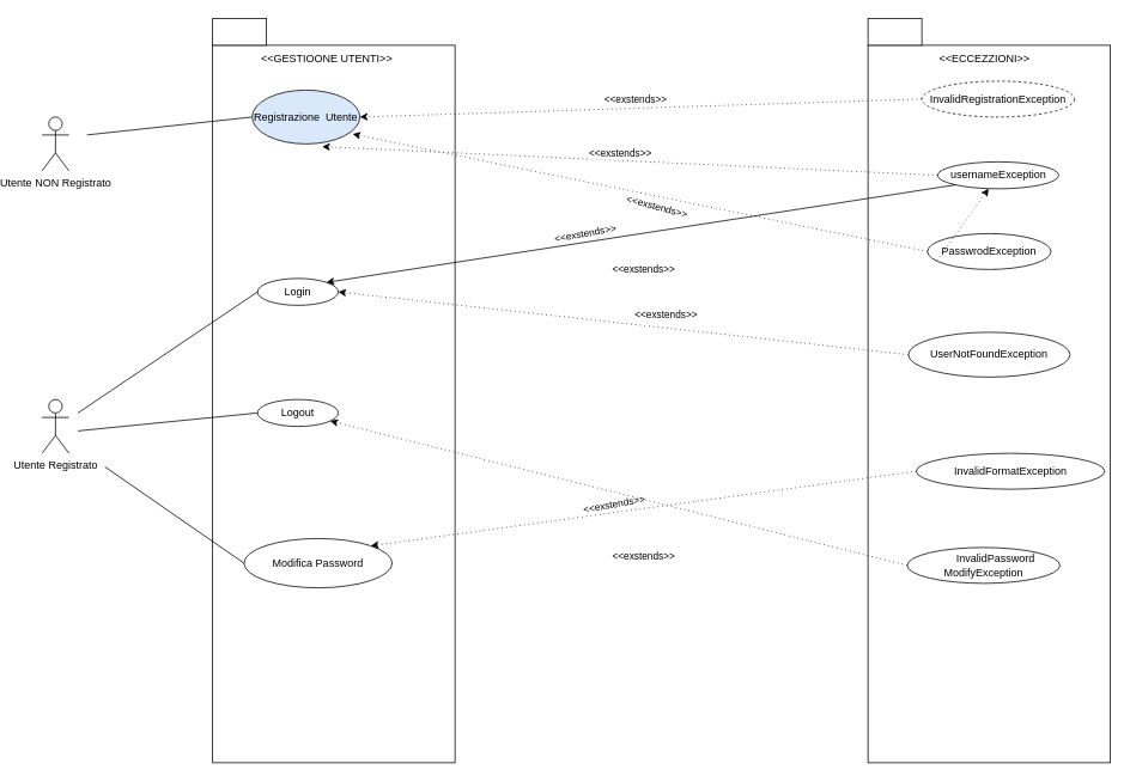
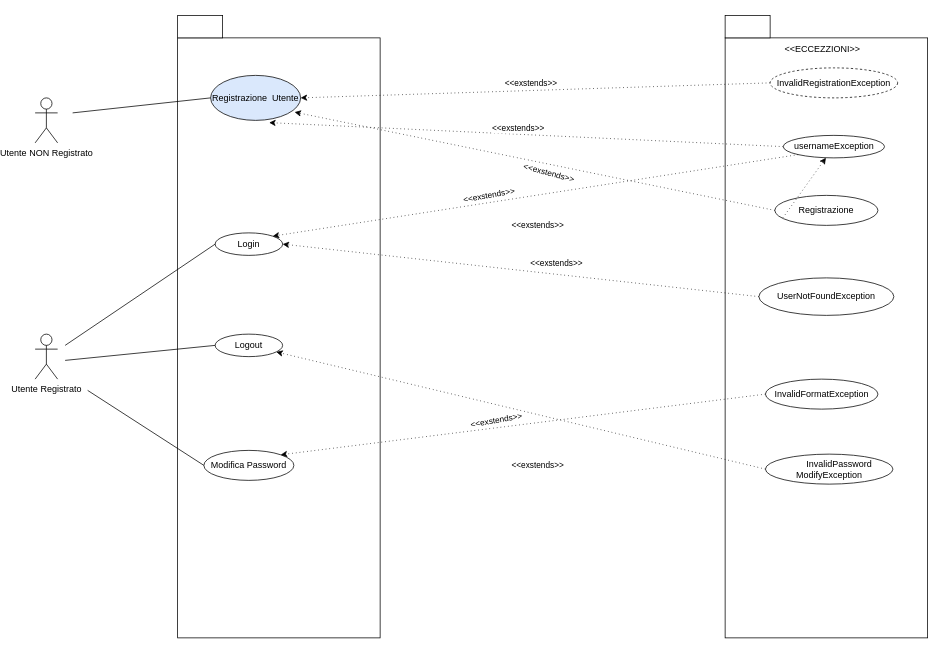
  <mxCell id="0" />
  <mxCell id="1" parent="0" />
  <mxCell id="2" value="Utente NON Registrato" style="shape=umlActor;verticalLabelPosition=bottom;verticalAlign=top;html=1;outlineConnect=0;" vertex="1" parent="1"><mxGeometry x="20" y="130" width="30" height="60" as="geometry" /></mxCell>
  <mxCell id="3" value="Utente Registrato" style="shape=umlActor;verticalLabelPosition=bottom;verticalAlign=top;html=1;outlineConnect=0;" vertex="1" parent="1"><mxGeometry x="20" y="445" width="30" height="60" as="geometry" /></mxCell>
  <mxCell id="4" value="" style="rounded=0;whiteSpace=wrap;html=1;" vertex="1" parent="1"><mxGeometry x="210" y="50" width="270" height="800" as="geometry" /></mxCell>
  <mxCell id="5" value="&lt;span&gt;Registrazione&amp;nbsp;&lt;/span&gt;&lt;span&gt;&#09;&lt;/span&gt;&lt;span&gt;Utente&lt;/span&gt;" style="ellipse;whiteSpace=wrap;html=1;fillColor=#dae8fc;" vertex="1" parent="1"><mxGeometry x="254" y="100" width="120" height="60" as="geometry" /></mxCell>
  <mxCell id="6" value="Login" style="ellipse;whiteSpace=wrap;html=1;" vertex="1" parent="1"><mxGeometry x="260" y="310" width="90" height="30" as="geometry" /></mxCell>
  <mxCell id="7" value="Logout" style="ellipse;whiteSpace=wrap;html=1;" vertex="1" parent="1"><mxGeometry x="260" y="445" width="90" height="30" as="geometry" /></mxCell>
- <mxCell id="8" value="Modifica Password" style="ellipse;whiteSpace=wrap;html=1;" vertex="1" parent="1"><mxGeometry x="245" y="600" width="165" height="55" as="geometry" /></mxCell>
- <mxCell id="9" value="&amp;lt;&amp;lt;GESTIOONE UTENTI&amp;gt;&amp;gt;" style="text;html=1;strokeColor=none;fillColor=none;align=center;verticalAlign=middle;whiteSpace=wrap;rounded=0;" vertex="1" parent="1"><mxGeometry x="260" y="50" width="155" height="30" as="geometry" /></mxCell>
+ <mxCell id="8" value="Modifica Password" style="ellipse;whiteSpace=wrap;html=1;" vertex="1" parent="1"><mxGeometry x="245" y="600" width="120" height="40" as="geometry" /></mxCell>
  <mxCell id="10" value="" style="rounded=0;whiteSpace=wrap;html=1;" vertex="1" parent="1"><mxGeometry x="210" y="20" width="60" height="30" as="geometry" /></mxCell>
  <mxCell id="11" value="" style="endArrow=none;html=1;rounded=0;entryX=0;entryY=0.5;entryDx=0;entryDy=0;" edge="1" parent="1" target="5"><mxGeometry width="50" height="50" relative="1" as="geometry"><mxPoint x="70" y="150" as="sourcePoint" /><mxPoint x="230" y="360" as="targetPoint" /></mxGeometry></mxCell>
  <mxCell id="12" value="" style="endArrow=none;html=1;rounded=0;entryX=0;entryY=0.5;entryDx=0;entryDy=0;" edge="1" parent="1" target="6"><mxGeometry width="50" height="50" relative="1" as="geometry"><mxPoint x="60" y="460" as="sourcePoint" /><mxPoint x="110" y="410" as="targetPoint" /></mxGeometry></mxCell>
  <mxCell id="13" value="" style="endArrow=none;html=1;rounded=0;entryX=0;entryY=0.5;entryDx=0;entryDy=0;" edge="1" parent="1" target="7"><mxGeometry width="50" height="50" relative="1" as="geometry"><mxPoint x="60" y="480" as="sourcePoint" /><mxPoint x="230" y="360" as="targetPoint" /></mxGeometry></mxCell>
  <mxCell id="14" value="" style="endArrow=none;html=1;rounded=0;entryX=0;entryY=0.5;entryDx=0;entryDy=0;" edge="1" parent="1" target="8"><mxGeometry width="50" height="50" relative="1" as="geometry"><mxPoint x="90" y="520" as="sourcePoint" /><mxPoint x="230" y="360" as="targetPoint" /></mxGeometry></mxCell>
  <mxCell id="15" value="" style="rounded=0;whiteSpace=wrap;html=1;" vertex="1" parent="1"><mxGeometry x="940" y="50" width="270" height="800" as="geometry" /></mxCell>
  <mxCell id="16" value="" style="rounded=0;whiteSpace=wrap;html=1;" vertex="1" parent="1"><mxGeometry x="940" y="20" width="60" height="30" as="geometry" /></mxCell>
  <mxCell id="17" value="&amp;lt;&amp;lt;ECCEZZIONI&amp;gt;&amp;gt;" style="text;html=1;strokeColor=none;fillColor=none;align=center;verticalAlign=middle;whiteSpace=wrap;rounded=0;" vertex="1" parent="1"><mxGeometry x="1000" y="40" width="140" height="50" as="geometry" /></mxCell>
  <mxCell id="18" value="InvalidRegistrationException" style="ellipse;whiteSpace=wrap;html=1;dashed=1;" vertex="1" parent="1"><mxGeometry x="1000" y="90" width="170" height="40" as="geometry" /></mxCell>
  <mxCell id="19" value="usernameException" style="ellipse;whiteSpace=wrap;html=1;" vertex="1" parent="1"><mxGeometry x="1017.5" y="180" width="135" height="30" as="geometry" /></mxCell>
- <mxCell id="20" value="PasswrodException" style="ellipse;whiteSpace=wrap;html=1;" vertex="1" parent="1"><mxGeometry x="1006.25" y="260" width="137.5" height="40" as="geometry" /></mxCell>
+ <mxCell id="20" value="Registrazione" style="ellipse;whiteSpace=wrap;html=1;" vertex="1" parent="1"><mxGeometry x="1006.25" y="260" width="137.5" height="40" as="geometry" /></mxCell>
  <mxCell id="21" value="" style="endArrow=classic;html=1;rounded=0;dashed=1;dashPattern=1 4;entryX=1;entryY=0.5;entryDx=0;entryDy=0;exitX=0;exitY=0.5;exitDx=0;exitDy=0;" edge="1" parent="1" source="18" target="5"><mxGeometry width="50" height="50" relative="1" as="geometry"><mxPoint x="690" y="440" as="sourcePoint" /><mxPoint x="740" y="390" as="targetPoint" /></mxGeometry></mxCell>
  <mxCell id="22" value="&amp;lt;&amp;lt;exstends&amp;gt;&amp;gt;" style="edgeLabel;html=1;align=center;verticalAlign=middle;resizable=0;points=[];" vertex="1" connectable="0" parent="21"><mxGeometry x="-0.166" y="2" relative="1" as="geometry"><mxPoint x="-59" y="-10" as="offset" /></mxGeometry></mxCell>
  <mxCell id="23" value="UserNotFoundException" style="ellipse;whiteSpace=wrap;html=1;" vertex="1" parent="1"><mxGeometry x="985" y="370" width="180" height="50" as="geometry" /></mxCell>
- <mxCell id="24" value="InvalidFormatException" style="ellipse;whiteSpace=wrap;html=1;" vertex="1" parent="1"><mxGeometry x="993.75" y="505" width="210" height="40" as="geometry" /></mxCell>
- <mxCell id="25" value="&lt;span style=&quot;white-space: pre&quot;&gt;&#09;&lt;/span&gt;InvalidPassword ModifyException" style="ellipse;whiteSpace=wrap;html=1;" vertex="1" parent="1"><mxGeometry x="983.75" y="610" width="170" height="40" as="geometry" /></mxCell>
+ <mxCell id="24" value="InvalidFormatException" style="ellipse;whiteSpace=wrap;html=1;" vertex="1" parent="1"><mxGeometry x="993.75" y="505" width="150" height="40" as="geometry" /></mxCell>
+ <mxCell id="25" value="&lt;span style=&quot;white-space: pre&quot;&gt;&#09;&lt;/span&gt;InvalidPassword ModifyException" style="ellipse;whiteSpace=wrap;html=1;" vertex="1" parent="1"><mxGeometry x="993.75" y="605" width="170" height="40" as="geometry" /></mxCell>
  <mxCell id="26" value="" style="endArrow=classic;html=1;rounded=0;dashed=1;dashPattern=1 4;exitX=0;exitY=0.5;exitDx=0;exitDy=0;entryX=0.65;entryY=1.05;entryDx=0;entryDy=0;entryPerimeter=0;" edge="1" parent="1" source="19" target="5"><mxGeometry width="50" height="50" relative="1" as="geometry"><mxPoint x="740" y="350" as="sourcePoint" /><mxPoint x="790" y="300" as="targetPoint" /></mxGeometry></mxCell>
  <mxCell id="27" value="&amp;lt;&amp;lt;exstends&amp;gt;&amp;gt;" style="edgeLabel;html=1;align=center;verticalAlign=middle;resizable=0;points=[];" vertex="1" connectable="0" parent="26"><mxGeometry x="0.031" y="2" relative="1" as="geometry"><mxPoint y="-10" as="offset" /></mxGeometry></mxCell>
  <mxCell id="28" value="" style="endArrow=classic;html=1;rounded=0;dashed=1;dashPattern=1 4;entryX=0.933;entryY=0.817;entryDx=0;entryDy=0;entryPerimeter=0;exitX=0;exitY=0.5;exitDx=0;exitDy=0;" edge="1" parent="1" source="20" target="5"><mxGeometry width="50" height="50" relative="1" as="geometry"><mxPoint x="870" y="350" as="sourcePoint" /><mxPoint x="920" y="300" as="targetPoint" /></mxGeometry></mxCell>
  <mxCell id="29" value="&lt;span style=&quot;font-size: 11px&quot;&gt;&amp;lt;&amp;lt;exstends&amp;gt;&amp;gt;&lt;/span&gt;" style="text;html=1;align=center;verticalAlign=middle;resizable=0;points=[];autosize=1;strokeColor=none;fillColor=none;rotation=15;" vertex="1" parent="1"><mxGeometry x="660" y="220" width="90" height="20" as="geometry" /></mxCell>
- <mxCell id="30" value="" style="endArrow=classic;html=1;rounded=0;dashed=0;dashPattern=1 4;entryX=1;entryY=0;entryDx=0;entryDy=0;exitX=0;exitY=1;exitDx=0;exitDy=0;" edge="1" parent="1" source="19" target="6"><mxGeometry width="50" height="50" relative="1" as="geometry"><mxPoint x="870" y="350" as="sourcePoint" /><mxPoint x="920" y="300" as="targetPoint" /></mxGeometry></mxCell>
+ <mxCell id="30" value="" style="endArrow=classic;html=1;rounded=0;dashed=1;dashPattern=1 4;entryX=1;entryY=0;entryDx=0;entryDy=0;exitX=0;exitY=1;exitDx=0;exitDy=0;" edge="1" parent="1" source="19" target="6"><mxGeometry width="50" height="50" relative="1" as="geometry"><mxPoint x="870" y="350" as="sourcePoint" /><mxPoint x="920" y="300" as="targetPoint" /></mxGeometry></mxCell>
  <mxCell id="31" value="&amp;lt;&amp;lt;exstends&amp;gt;&amp;gt;" style="edgeLabel;html=1;align=center;verticalAlign=middle;resizable=0;points=[];rotation=-10;" vertex="1" connectable="0" parent="30"><mxGeometry x="0.176" y="-4" relative="1" as="geometry"><mxPoint y="-6" as="offset" /></mxGeometry></mxCell>
  <mxCell id="32" value="" style="endArrow=classic;html=1;rounded=0;dashed=1;dashPattern=1 4;exitX=0.078;exitY=0.75;exitDx=0;exitDy=0;exitPerimeter=0;" edge="1" parent="1" source="20" target="19"><mxGeometry width="50" height="50" relative="1" as="geometry"><mxPoint x="470" y="350" as="sourcePoint" /><mxPoint x="520" y="300" as="targetPoint" /></mxGeometry></mxCell>
  <mxCell id="33" value="&lt;span style=&quot;font-size: 11px&quot;&gt;&amp;lt;&amp;lt;exstends&amp;gt;&amp;gt;&lt;/span&gt;" style="text;html=1;align=center;verticalAlign=middle;resizable=0;points=[];autosize=1;strokeColor=none;fillColor=none;" vertex="1" parent="1"><mxGeometry x="645" y="290" width="90" height="20" as="geometry" /></mxCell>
  <mxCell id="34" value="" style="endArrow=classic;html=1;rounded=0;dashed=1;dashPattern=1 4;entryX=1;entryY=0.5;entryDx=0;entryDy=0;exitX=0;exitY=0.5;exitDx=0;exitDy=0;" edge="1" parent="1" source="23" target="6"><mxGeometry width="50" height="50" relative="1" as="geometry"><mxPoint x="510" y="465" as="sourcePoint" /><mxPoint x="560" y="415" as="targetPoint" /></mxGeometry></mxCell>
  <mxCell id="35" value="&lt;span style=&quot;font-size: 11px&quot;&gt;&amp;lt;&amp;lt;exstends&amp;gt;&amp;gt;&lt;/span&gt;" style="text;html=1;align=center;verticalAlign=middle;resizable=0;points=[];autosize=1;strokeColor=none;fillColor=none;" vertex="1" parent="1"><mxGeometry x="670" y="340" width="90" height="20" as="geometry" /></mxCell>
  <mxCell id="36" value="" style="endArrow=classic;html=1;rounded=0;dashed=1;dashPattern=1 4;exitX=0;exitY=0.5;exitDx=0;exitDy=0;entryX=1;entryY=0;entryDx=0;entryDy=0;" edge="1" parent="1" source="24" target="8"><mxGeometry width="50" height="50" relative="1" as="geometry"><mxPoint x="770" y="550" as="sourcePoint" /><mxPoint x="820" y="500" as="targetPoint" /></mxGeometry></mxCell>
  <mxCell id="37" value="&amp;lt;&amp;lt;exstends&amp;gt;&amp;gt;" style="edgeLabel;html=1;align=center;verticalAlign=middle;resizable=0;points=[];rotation=-10;" vertex="1" connectable="0" parent="36"><mxGeometry x="0.11" y="-1" relative="1" as="geometry"><mxPoint y="-9" as="offset" /></mxGeometry></mxCell>
  <mxCell id="38" value="" style="endArrow=classic;html=1;rounded=0;dashed=1;dashPattern=1 4;exitX=0;exitY=0.5;exitDx=0;exitDy=0;" edge="1" parent="1" source="25" target="7"><mxGeometry width="50" height="50" relative="1" as="geometry"><mxPoint x="690" y="710" as="sourcePoint" /><mxPoint x="620" y="500" as="targetPoint" /></mxGeometry></mxCell>
  <mxCell id="39" value="&lt;span style=&quot;font-size: 11px&quot;&gt;&amp;lt;&amp;lt;exstends&amp;gt;&amp;gt;&lt;/span&gt;" style="text;html=1;align=center;verticalAlign=middle;resizable=0;points=[];autosize=1;strokeColor=none;fillColor=none;" vertex="1" parent="1"><mxGeometry x="645" y="610" width="90" height="20" as="geometry" /></mxCell>
